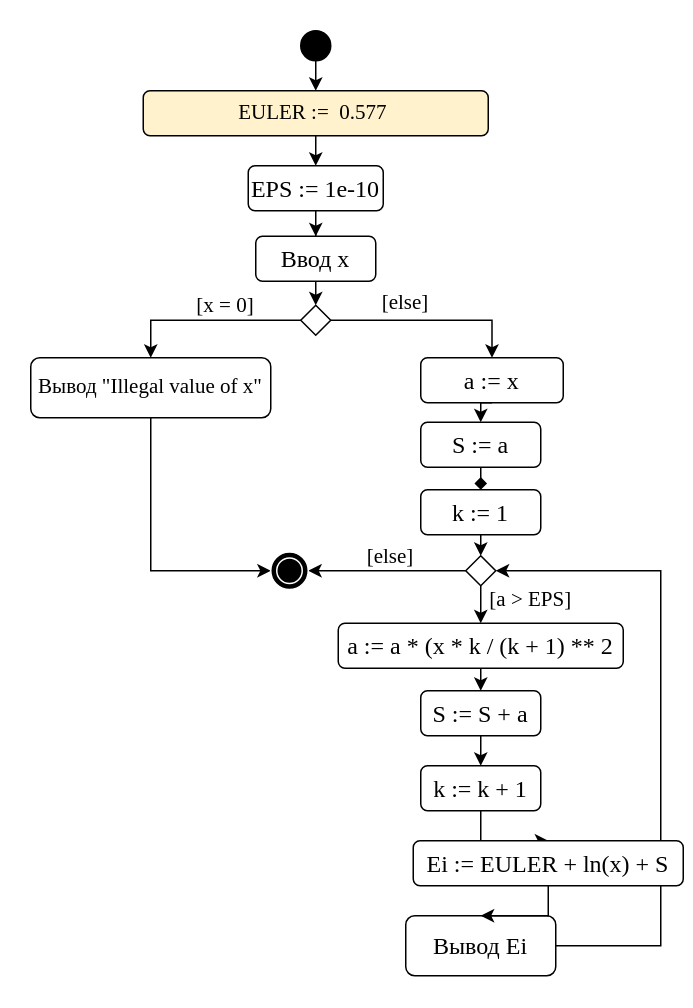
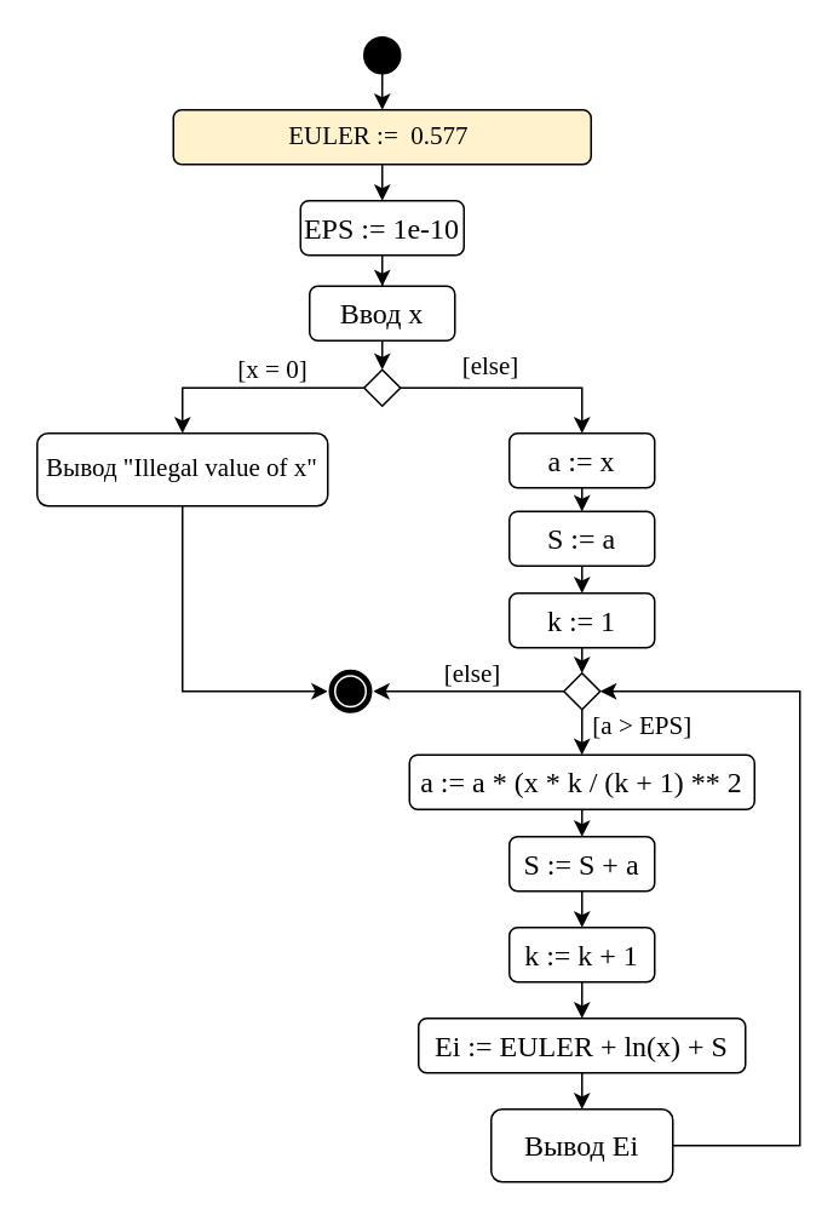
  <mxCell id="0" />
  <mxCell id="1" parent="0" />
  <mxCell id="2" style="edgeStyle=orthogonalEdgeStyle;rounded=0;orthogonalLoop=1;jettySize=auto;html=1;exitX=0.5;exitY=1;exitDx=0;exitDy=0;entryX=0.5;entryY=0;entryDx=0;entryDy=0;" edge="1" parent="1" source="3" target="5"><mxGeometry relative="1" as="geometry" /></mxCell>
  <mxCell id="3" value="" style="ellipse;whiteSpace=wrap;html=1;aspect=fixed;fillColor=#000000;" vertex="1" parent="1"><mxGeometry x="200" y="20" width="20" height="20" as="geometry" /></mxCell>
  <mxCell id="4" style="edgeStyle=orthogonalEdgeStyle;rounded=0;orthogonalLoop=1;jettySize=auto;html=1;exitX=0.5;exitY=1;exitDx=0;exitDy=0;entryX=0.5;entryY=0;entryDx=0;entryDy=0;" edge="1" parent="1" source="5" target="10"><mxGeometry relative="1" as="geometry" /></mxCell>
  <mxCell id="5" value="&lt;font style=&quot;font-size: 14px;&quot; face=&quot;Times New Roman&quot;&gt;&lt;span style=&quot;&quot;&gt;EULER :=&amp;nbsp;&lt;/span&gt; 0.577&amp;nbsp;&lt;/font&gt;" style="rounded=1;whiteSpace=wrap;html=1;fillColor=#fff2cc;" vertex="1" parent="1"><mxGeometry x="95" y="60" width="230" height="30" as="geometry" /></mxCell>
  <mxCell id="6" style="edgeStyle=orthogonalEdgeStyle;rounded=0;orthogonalLoop=1;jettySize=auto;html=1;exitX=0;exitY=0.5;exitDx=0;exitDy=0;entryX=0.5;entryY=0;entryDx=0;entryDy=0;" edge="1" parent="1" source="8" target="14"><mxGeometry relative="1" as="geometry" /></mxCell>
  <mxCell id="7" value="" style="edgeStyle=orthogonalEdgeStyle;rounded=0;orthogonalLoop=1;jettySize=auto;html=1;" edge="1" parent="1" source="8" target="16"><mxGeometry relative="1" as="geometry" /></mxCell>
  <mxCell id="8" value="" style="rhombus;whiteSpace=wrap;html=1;" vertex="1" parent="1"><mxGeometry x="200" y="203" width="20" height="20" as="geometry" /></mxCell>
  <mxCell id="9" style="edgeStyle=orthogonalEdgeStyle;rounded=0;orthogonalLoop=1;jettySize=auto;html=1;exitX=0.5;exitY=1;exitDx=0;exitDy=0;" edge="1" parent="1" source="10" target="12"><mxGeometry relative="1" as="geometry" /></mxCell>
  <mxCell id="10" value="&lt;font face=&quot;Times New Roman&quot;&gt;&lt;span style=&quot;font-size: 16px;&quot;&gt;EPS := 1e-10&lt;/span&gt;&lt;/font&gt;" style="rounded=1;whiteSpace=wrap;html=1;" vertex="1" parent="1"><mxGeometry x="165" y="110" width="90" height="30" as="geometry" /></mxCell>
  <mxCell id="11" style="edgeStyle=orthogonalEdgeStyle;rounded=0;orthogonalLoop=1;jettySize=auto;html=1;exitX=0.5;exitY=1;exitDx=0;exitDy=0;entryX=0.5;entryY=0;entryDx=0;entryDy=0;" edge="1" parent="1" source="12" target="8"><mxGeometry relative="1" as="geometry" /></mxCell>
  <mxCell id="12" value="&lt;font style=&quot;font-size: 16px;&quot; face=&quot;Times New Roman&quot;&gt;Ввод x&lt;/font&gt;" style="rounded=1;whiteSpace=wrap;html=1;" vertex="1" parent="1"><mxGeometry x="170" y="157" width="80" height="30" as="geometry" /></mxCell>
  <mxCell id="13" style="edgeStyle=orthogonalEdgeStyle;rounded=0;orthogonalLoop=1;jettySize=auto;html=1;exitX=0.5;exitY=1;exitDx=0;exitDy=0;entryX=0.5;entryY=1;entryDx=0;entryDy=0;" edge="1" parent="1" source="14" target="33"><mxGeometry relative="1" as="geometry" /></mxCell>
  <mxCell id="14" value="&lt;font style=&quot;font-size: 14px;&quot; face=&quot;Times New Roman&quot;&gt;&lt;font style=&quot;font-size: 14px;&quot;&gt;Вывод &quot;&lt;/font&gt;Illegal value of x&lt;font style=&quot;font-size: 14px;&quot;&gt;&quot;&lt;/font&gt;&lt;/font&gt;" style="rounded=1;whiteSpace=wrap;html=1;" vertex="1" parent="1"><mxGeometry x="20" y="238" width="160" height="40" as="geometry" /></mxCell>
  <mxCell id="15" style="edgeStyle=orthogonalEdgeStyle;rounded=0;orthogonalLoop=1;jettySize=auto;html=1;exitX=0.5;exitY=1;exitDx=0;exitDy=0;entryX=0.5;entryY=0;entryDx=0;entryDy=0;" edge="1" parent="1" source="16" target="18"><mxGeometry relative="1" as="geometry" /></mxCell>
- <mxCell id="16" value="&lt;font face=&quot;Times New Roman&quot;&gt;&lt;span style=&quot;font-size: 16px;&quot;&gt;a := x&lt;/span&gt;&lt;/font&gt;" style="rounded=1;whiteSpace=wrap;html=1;" vertex="1" parent="1"><mxGeometry x="280" y="238" width="95" height="30" as="geometry" /></mxCell>
- <mxCell id="17" style="edgeStyle=orthogonalEdgeStyle;rounded=0;orthogonalLoop=1;jettySize=auto;html=1;exitX=0.5;exitY=1;exitDx=0;exitDy=0;entryX=0.5;entryY=0;entryDx=0;entryDy=0;endArrow=diamond;" edge="1" parent="1" source="18" target="20"><mxGeometry relative="1" as="geometry" /></mxCell>
+ <mxCell id="16" value="&lt;font face=&quot;Times New Roman&quot;&gt;&lt;span style=&quot;font-size: 16px;&quot;&gt;a := x&lt;/span&gt;&lt;/font&gt;" style="rounded=1;whiteSpace=wrap;html=1;" vertex="1" parent="1"><mxGeometry x="280" y="238" width="80" height="30" as="geometry" /></mxCell>
+ <mxCell id="17" style="edgeStyle=orthogonalEdgeStyle;rounded=0;orthogonalLoop=1;jettySize=auto;html=1;exitX=0.5;exitY=1;exitDx=0;exitDy=0;entryX=0.5;entryY=0;entryDx=0;entryDy=0;" edge="1" parent="1" source="18" target="20"><mxGeometry relative="1" as="geometry" /></mxCell>
  <mxCell id="18" value="&lt;font face=&quot;Times New Roman&quot;&gt;&lt;span style=&quot;font-size: 16px;&quot;&gt;S := a&lt;/span&gt;&lt;/font&gt;" style="rounded=1;whiteSpace=wrap;html=1;" vertex="1" parent="1"><mxGeometry x="280" y="281" width="80" height="30" as="geometry" /></mxCell>
  <mxCell id="19" style="edgeStyle=orthogonalEdgeStyle;rounded=0;orthogonalLoop=1;jettySize=auto;html=1;exitX=0.5;exitY=1;exitDx=0;exitDy=0;entryX=0.5;entryY=0;entryDx=0;entryDy=0;" edge="1" parent="1" source="20" target="22"><mxGeometry relative="1" as="geometry" /></mxCell>
  <mxCell id="20" value="&lt;font face=&quot;Times New Roman&quot;&gt;&lt;span style=&quot;font-size: 16px;&quot;&gt;k := 1&lt;/span&gt;&lt;/font&gt;" style="rounded=1;whiteSpace=wrap;html=1;" vertex="1" parent="1"><mxGeometry x="280" y="326" width="80" height="30" as="geometry" /></mxCell>
  <mxCell id="21" style="edgeStyle=orthogonalEdgeStyle;rounded=0;orthogonalLoop=1;jettySize=auto;html=1;exitX=0;exitY=0.5;exitDx=0;exitDy=0;entryX=0.5;entryY=0;entryDx=0;entryDy=0;" edge="1" parent="1" source="22" target="33"><mxGeometry relative="1" as="geometry" /></mxCell>
  <mxCell id="22" value="" style="rhombus;whiteSpace=wrap;html=1;" vertex="1" parent="1"><mxGeometry x="310" y="370" width="20" height="20" as="geometry" /></mxCell>
  <mxCell id="23" style="edgeStyle=orthogonalEdgeStyle;rounded=0;orthogonalLoop=1;jettySize=auto;html=1;exitX=0.5;exitY=1;exitDx=0;exitDy=0;entryX=0.5;entryY=0;entryDx=0;entryDy=0;" edge="1" parent="1" source="24" target="26"><mxGeometry relative="1" as="geometry" /></mxCell>
  <mxCell id="24" value="&lt;font face=&quot;Times New Roman&quot;&gt;&lt;span style=&quot;font-size: 16px;&quot;&gt;a := a * (x * k / (k + 1) ** 2&lt;/span&gt;&lt;/font&gt;" style="rounded=1;whiteSpace=wrap;html=1;" vertex="1" parent="1"><mxGeometry x="225" y="415" width="190" height="30" as="geometry" /></mxCell>
  <mxCell id="25" style="edgeStyle=orthogonalEdgeStyle;rounded=0;orthogonalLoop=1;jettySize=auto;html=1;exitX=0.5;exitY=1;exitDx=0;exitDy=0;entryX=0.5;entryY=0;entryDx=0;entryDy=0;" edge="1" parent="1" source="26" target="28"><mxGeometry relative="1" as="geometry" /></mxCell>
  <mxCell id="26" value="&lt;font face=&quot;Times New Roman&quot;&gt;&lt;span style=&quot;font-size: 16px;&quot;&gt;S := S + a&lt;/span&gt;&lt;/font&gt;" style="rounded=1;whiteSpace=wrap;html=1;" vertex="1" parent="1"><mxGeometry x="280" y="460" width="80" height="30" as="geometry" /></mxCell>
  <mxCell id="27" style="edgeStyle=orthogonalEdgeStyle;rounded=0;orthogonalLoop=1;jettySize=auto;html=1;exitX=0.5;exitY=1;exitDx=0;exitDy=0;entryX=0.5;entryY=0;entryDx=0;entryDy=0;" edge="1" parent="1" source="28" target="32"><mxGeometry relative="1" as="geometry" /></mxCell>
  <mxCell id="28" value="&lt;font face=&quot;Times New Roman&quot;&gt;&lt;span style=&quot;font-size: 16px;&quot;&gt;k := k + 1&lt;/span&gt;&lt;/font&gt;" style="rounded=1;whiteSpace=wrap;html=1;" vertex="1" parent="1"><mxGeometry x="280" y="510" width="80" height="30" as="geometry" /></mxCell>
  <mxCell id="29" style="edgeStyle=orthogonalEdgeStyle;rounded=0;orthogonalLoop=1;jettySize=auto;html=1;exitX=1;exitY=0.5;exitDx=0;exitDy=0;entryX=1;entryY=0.5;entryDx=0;entryDy=0;" edge="1" parent="1" source="30" target="22"><mxGeometry relative="1" as="geometry"><Array as="points"><mxPoint x="440" y="630" /><mxPoint x="440" y="380" /></Array></mxGeometry></mxCell>
  <mxCell id="30" value="&lt;font style=&quot;font-size: 16px;&quot; face=&quot;Times New Roman&quot;&gt;Вывод Ei&lt;/font&gt;" style="rounded=1;whiteSpace=wrap;html=1;" vertex="1" parent="1"><mxGeometry x="270" y="610" width="100" height="40" as="geometry" /></mxCell>
  <mxCell id="31" style="edgeStyle=orthogonalEdgeStyle;rounded=0;orthogonalLoop=1;jettySize=auto;html=1;exitX=0.5;exitY=1;exitDx=0;exitDy=0;entryX=0.5;entryY=0;entryDx=0;entryDy=0;" edge="1" parent="1" source="32" target="30"><mxGeometry relative="1" as="geometry" /></mxCell>
- <mxCell id="32" value="&lt;font face=&quot;Times New Roman&quot;&gt;&lt;span style=&quot;font-size: 16px;&quot;&gt;Ei := EULER + ln(x) + S&lt;/span&gt;&lt;/font&gt;" style="rounded=1;whiteSpace=wrap;html=1;" vertex="1" parent="1"><mxGeometry x="275" y="560" width="180" height="30" as="geometry" /></mxCell>
+ <mxCell id="32" value="&lt;font face=&quot;Times New Roman&quot;&gt;&lt;span style=&quot;font-size: 16px;&quot;&gt;Ei := EULER + ln(x) + S&lt;/span&gt;&lt;/font&gt;" style="rounded=1;whiteSpace=wrap;html=1;" vertex="1" parent="1"><mxGeometry x="230" y="560" width="180" height="30" as="geometry" /></mxCell>
  <mxCell id="33" value="" style="ellipse;shape=doubleEllipse;whiteSpace=wrap;html=1;aspect=fixed;fillColor=#000000;strokeColor=#ffffff;direction=south;" vertex="1" parent="1"><mxGeometry x="180" y="367.5" width="25" height="25" as="geometry" /></mxCell>
  <mxCell id="34" style="edgeStyle=orthogonalEdgeStyle;rounded=0;orthogonalLoop=1;jettySize=auto;html=1;exitX=0.5;exitY=1;exitDx=0;exitDy=0;entryX=0.5;entryY=0;entryDx=0;entryDy=0;" edge="1" parent="1" source="22" target="24"><mxGeometry relative="1" as="geometry" /></mxCell>
  <mxCell id="35" value="&lt;font style=&quot;font-size: 14px;&quot; face=&quot;Times New Roman&quot;&gt;[x = 0]&lt;/font&gt;" style="text;html=1;strokeColor=none;fillColor=none;align=center;verticalAlign=middle;whiteSpace=wrap;rounded=0;" vertex="1" parent="1"><mxGeometry x="120" y="189" width="60" height="30" as="geometry" /></mxCell>
  <mxCell id="36" value="&lt;font style=&quot;font-size: 14px;&quot; face=&quot;Times New Roman&quot;&gt;[else]&lt;/font&gt;" style="text;html=1;strokeColor=none;fillColor=none;align=center;verticalAlign=middle;whiteSpace=wrap;rounded=0;" vertex="1" parent="1"><mxGeometry x="240" y="187" width="60" height="30" as="geometry" /></mxCell>
  <mxCell id="37" value="&lt;font style=&quot;font-size: 14px;&quot; face=&quot;Times New Roman&quot;&gt;[else]&lt;/font&gt;" style="text;html=1;strokeColor=none;fillColor=none;align=center;verticalAlign=middle;whiteSpace=wrap;rounded=0;" vertex="1" parent="1"><mxGeometry x="230" y="356" width="60" height="30" as="geometry" /></mxCell>
  <mxCell id="38" value="&lt;font style=&quot;font-size: 14px;&quot; face=&quot;Times New Roman&quot;&gt;[a &amp;gt; EPS]&lt;/font&gt;" style="text;html=1;strokeColor=none;fillColor=none;align=center;verticalAlign=middle;whiteSpace=wrap;rounded=0;" vertex="1" parent="1"><mxGeometry x="317" y="385" width="73" height="30" as="geometry" /></mxCell>
